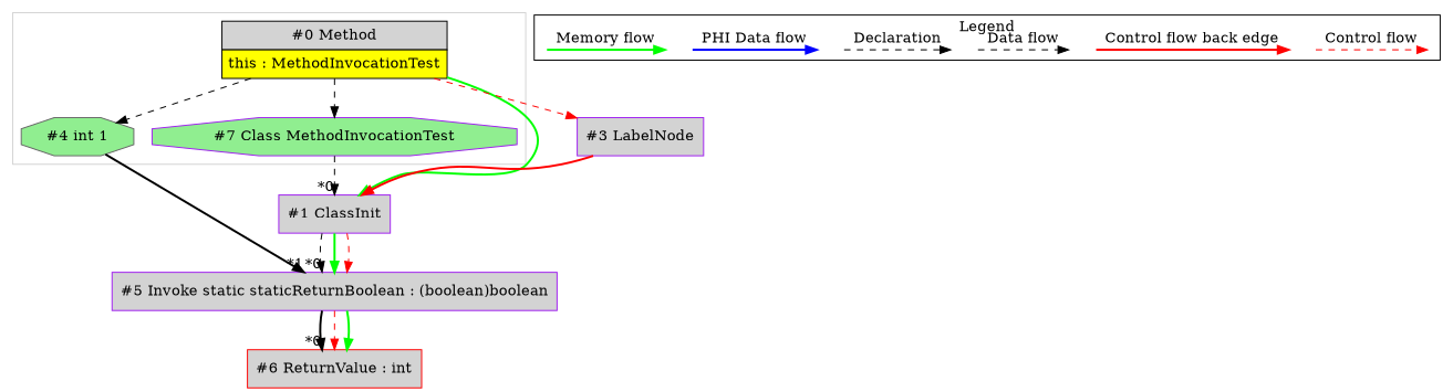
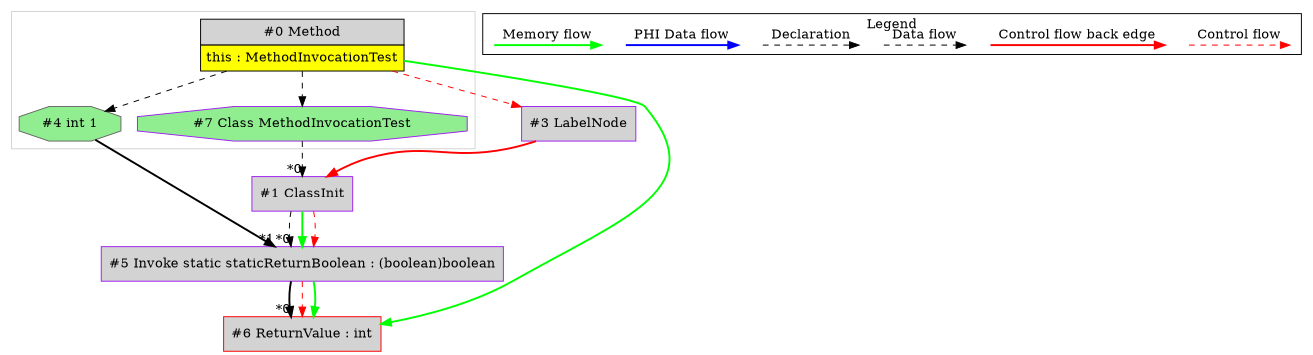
  digraph {
    fontname="DejaVu Serif"
    node [fontname="DejaVu Serif" shape=point style=invis]
    edge [fontname="DejaVu Serif" style=dashed labeldistance=2]
    n1 [fillcolor=lightgrey label=<<table border="0" cellborder="1" cellspacing="0" cellpadding="5"><tr><td colspan="1">#0 Method</td></tr><tr><td port="prj2" bgcolor="yellow">this : MethodInvocationTest</td></tr></table>> margin=0 shape=none style=filled]
    n2 [color=purple fillcolor=lightgreen label="#7 Class MethodInvocationTest" shape=octagon style=filled]
    n3 [color=gray40 fillcolor=lightgreen label="#4 int 1" shape=octagon style=filled]
    c0
    c1
    c2
    c3
    d0
    d1
    d2
    d3
    d4
    d5
    d6
    d7
    n16 [color=purple fillcolor=lightgrey label="#1 ClassInit" shape=box style=filled]
    n17 [color=purple fillcolor=lightgrey label="#3 LabelNode" shape=box style=filled]
    n18 [color=purple fillcolor=lightgrey label="#5 Invoke static staticReturnBoolean : (boolean)boolean" shape=box style=filled]
    n19 [color=red fillcolor=lightgrey label="#6 ReturnValue : int" shape=box style=filled]
    subgraph cluster_1 {
      color=lightgray
      n1
      n2
      n3
    }
    subgraph cluster_2 {
      label=Legend
      subgraph sub_3 {
        label=Legend
        rank=same
        c0
        c1
        c2
        c3
        d0
        d1
        d2
        d3
        d4
        d5
        d6
        d7
      }
    }
    n1 -> n2 [labeldistance=""]
    n1 -> n3 [labeldistance=""]
-   n1 -> n16 [color=green constraint=false style=bold]
+   n1 -> n19 [color=green constraint=false style=bold]
    n1 -> n17 [color=red fontcolor=red]
    n2 -> n16 [headlabel="*0"]
    n3 -> n18 [headlabel="*1" style=bold]
    c0 -> c1 [color=red label="Control flow" labeldistance=""]
    c2 -> c3 [color=red label="Control flow back edge" style=bold labeldistance=""]
    d0 -> d1 [label="Data flow" labeldistance=""]
    d2 -> d3 [label=Declaration labeldistance=""]
    d4 -> d5 [color=blue label="PHI Data flow" style=bold labeldistance=""]
    d6 -> d7 [color=green label="Memory flow" style=bold labeldistance=""]
    n16 -> n18 [headlabel="*0"]
    n16 -> n18 [color=green constraint=false style=bold]
    n16 -> n18 [color=red fontcolor=red]
    n17 -> n16 [color=red fontcolor=red style=bold]
    n18 -> n19 [headlabel="*0" style=bold]
    n18 -> n19 [color=red fontcolor=red]
    n18 -> n19 [color=green constraint=false style=bold]
  }
